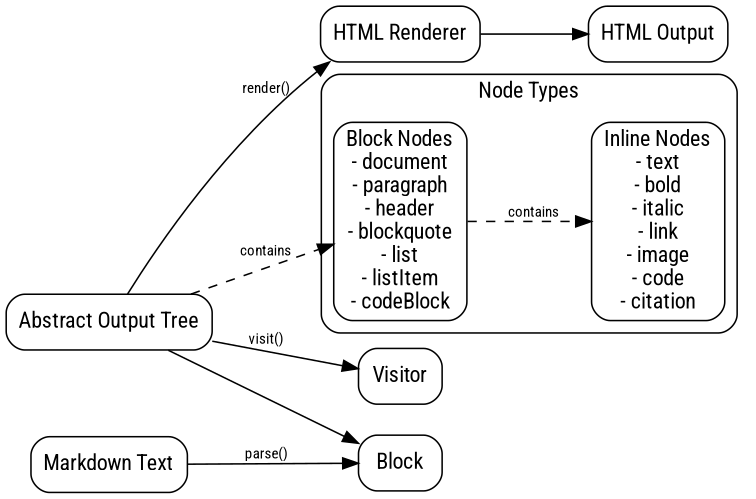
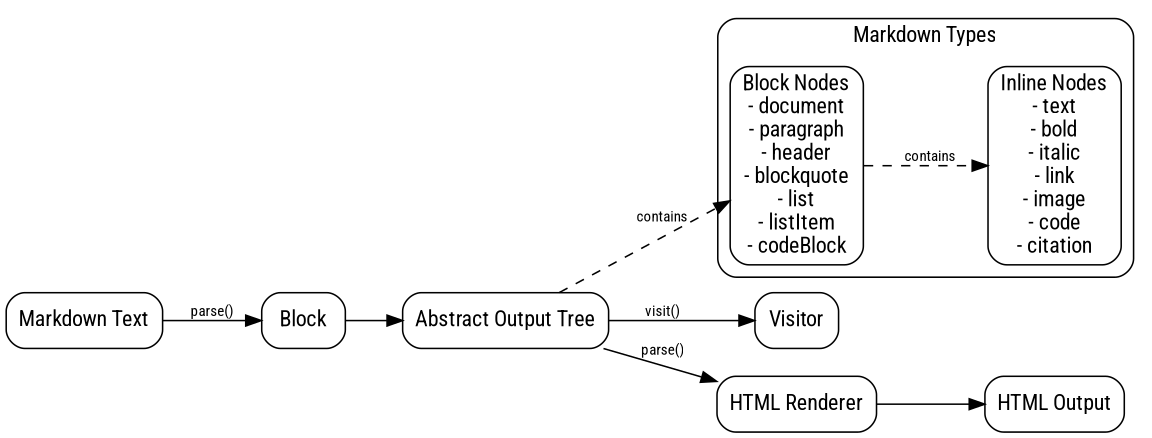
  digraph {
    fontname="Roboto Condensed"
    rankdir=LR
    node [fontname="Roboto Condensed" shape=box style=rounded]
    edge [fontname="Roboto Condensed" fontsize=10]
    n1 [label="Block Nodes\n- document\n- paragraph\n- header\n- blockquote\n- list\n- listItem\n- codeBlock"]
    n2 [label="Inline Nodes\n- text\n- bold\n- italic\n- link\n- image\n- code\n- citation"]
    n3 [label="Markdown Text"]
    n4 [label=Block]
    n5 [label="Abstract Output Tree"]
    n6 [label=Visitor]
    n7 [label="HTML Renderer"]
    n8 [label="HTML Output"]
    subgraph cluster_1 {
-     label="Node Types"
+     label="Markdown Types"
      style=rounded
      n1
      n2
    }
    n1 -> n2 [label=contains style=dashed]
    n3 -> n4 [label="parse()"]
-   n5 -> n4
+   n4 -> n5
    n5 -> n1 [label=contains style=dashed]
    n5 -> n6 [label="visit()"]
-   n5 -> n7 [label="render()"]
+   n5 -> n7 [label="parse()"]
    n7 -> n8
  }
